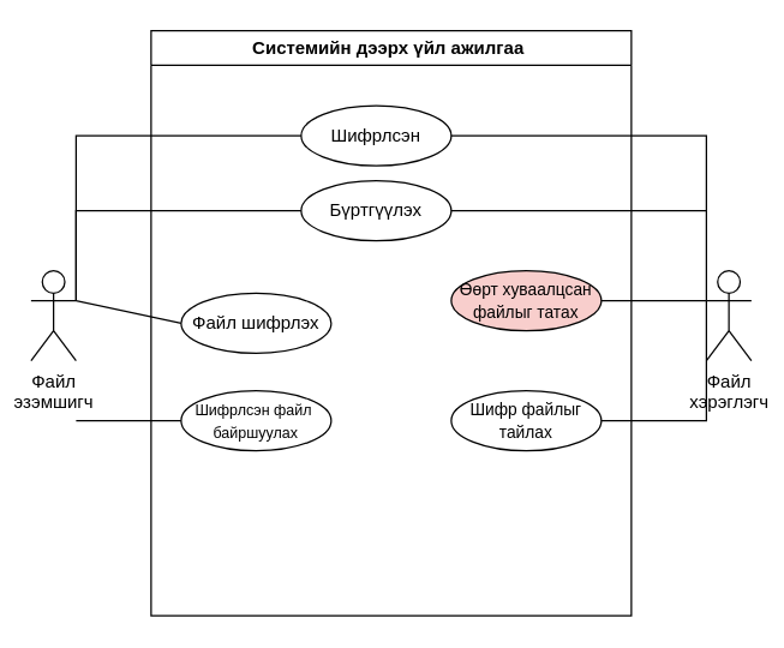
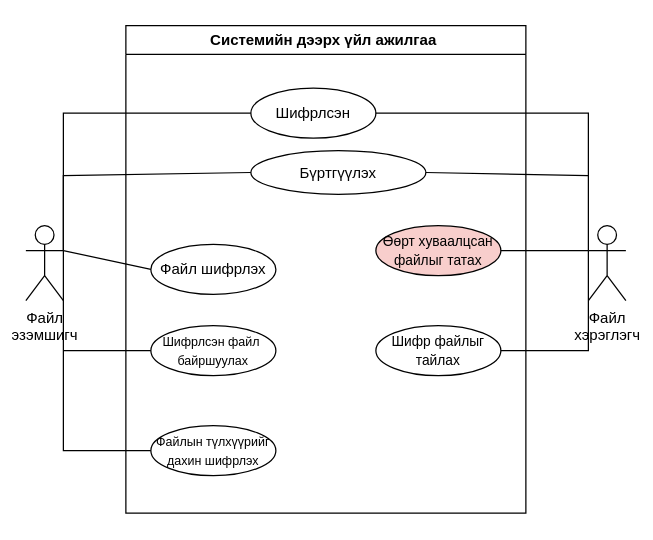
  <mxCell id="0" />
  <mxCell id="1" parent="0" />
  <mxCell id="2" value="Файл&lt;br&gt;эзэмшигч" style="shape=umlActor;verticalLabelPosition=bottom;verticalAlign=top;html=1;outlineConnect=0;" vertex="1" parent="1"><mxGeometry x="20" y="180" width="30" height="60" as="geometry" /></mxCell>
  <mxCell id="3" value="Файл&lt;br&gt;хэрэглэгч" style="shape=umlActor;verticalLabelPosition=bottom;verticalAlign=top;html=1;outlineConnect=0;" vertex="1" parent="1"><mxGeometry x="470" y="180" width="30" height="60" as="geometry" /></mxCell>
  <mxCell id="4" value="Системийн дээрх үйл ажилгаа&amp;nbsp;" style="swimlane;whiteSpace=wrap;html=1;" vertex="1" parent="1"><mxGeometry x="100" y="20" width="320" height="390" as="geometry" /></mxCell>
  <mxCell id="5" value="&lt;font style=&quot;font-size: 10px;&quot;&gt;Шифрлсэн файл&amp;nbsp; байршуулах&lt;/font&gt;" style="ellipse;whiteSpace=wrap;html=1;" vertex="1" parent="4"><mxGeometry x="20" y="240" width="100" height="40" as="geometry" /></mxCell>
  <mxCell id="6" value="&lt;font style=&quot;font-size: 12px;&quot;&gt;Шифрлсэн&lt;/font&gt;" style="ellipse;whiteSpace=wrap;html=1;" vertex="1" parent="4"><mxGeometry x="100" y="50" width="100" height="40" as="geometry" /></mxCell>
- <mxCell id="7" value="Бүртгүүлэх" style="ellipse;whiteSpace=wrap;html=1;" vertex="1" parent="4"><mxGeometry x="100" y="100" width="100" height="40" as="geometry" /></mxCell>
+ <mxCell id="7" value="Бүртгүүлэх" style="ellipse;whiteSpace=wrap;html=1;" vertex="1" parent="4"><mxGeometry x="100" y="100" width="140" height="35" as="geometry" /></mxCell>
  <mxCell id="8" value="Файл шифрлэх" style="ellipse;whiteSpace=wrap;html=1;" vertex="1" parent="4"><mxGeometry x="20" y="175" width="100" height="40" as="geometry" /></mxCell>
+ <mxCell id="9" value="&lt;font style=&quot;font-size: 10px;&quot;&gt;Файлын түлхүүрийг дахин шифрлэх&lt;/font&gt;" style="ellipse;whiteSpace=wrap;html=1;" vertex="1" parent="4"><mxGeometry x="20" y="320" width="100" height="40" as="geometry" /></mxCell>
  <mxCell id="10" value="&lt;font style=&quot;font-size: 11px;&quot;&gt;Өөрт хуваалцсан файлыг татах&lt;/font&gt;" style="ellipse;whiteSpace=wrap;html=1;fillColor=#f8cecc;" vertex="1" parent="4"><mxGeometry x="200" y="160" width="100" height="40" as="geometry" /></mxCell>
  <mxCell id="11" value="&lt;font style=&quot;font-size: 11px;&quot;&gt;Шифр файлыг тайлах&lt;/font&gt;" style="ellipse;whiteSpace=wrap;html=1;" vertex="1" parent="4"><mxGeometry x="200" y="240" width="100" height="40" as="geometry" /></mxCell>
  <mxCell id="12" value="" style="endArrow=none;html=1;rounded=0;exitX=1;exitY=0.333;exitDx=0;exitDy=0;exitPerimeter=0;entryX=0;entryY=0.5;entryDx=0;entryDy=0;" edge="1" parent="1" source="2" target="6"><mxGeometry width="50" height="50" relative="1" as="geometry"><mxPoint x="300" y="290" as="sourcePoint" /><mxPoint x="350" y="240" as="targetPoint" /><Array as="points"><mxPoint x="50" y="90" /></Array></mxGeometry></mxCell>
  <mxCell id="13" value="" style="endArrow=none;html=1;rounded=0;entryX=0;entryY=0.5;entryDx=0;entryDy=0;" edge="1" parent="1" target="7"><mxGeometry width="50" height="50" relative="1" as="geometry"><mxPoint x="50" y="200" as="sourcePoint" /><mxPoint x="350" y="240" as="targetPoint" /><Array as="points"><mxPoint x="50" y="140" /></Array></mxGeometry></mxCell>
  <mxCell id="14" value="" style="endArrow=none;html=1;rounded=0;entryX=0;entryY=0.5;entryDx=0;entryDy=0;exitX=1;exitY=0.333;exitDx=0;exitDy=0;exitPerimeter=0;" edge="1" parent="1" source="2" target="8"><mxGeometry width="50" height="50" relative="1" as="geometry"><mxPoint x="300" y="290" as="sourcePoint" /><mxPoint x="350" y="240" as="targetPoint" /></mxGeometry></mxCell>
+ <mxCell id="15" value="" style="endArrow=none;html=1;rounded=0;entryX=0;entryY=0.5;entryDx=0;entryDy=0;exitX=1;exitY=0.333;exitDx=0;exitDy=0;exitPerimeter=0;" edge="1" parent="1" source="2" target="9"><mxGeometry width="50" height="50" relative="1" as="geometry"><mxPoint x="300" y="290" as="sourcePoint" /><mxPoint x="350" y="240" as="targetPoint" /><Array as="points"><mxPoint x="50" y="360" /></Array></mxGeometry></mxCell>
  <mxCell id="16" value="" style="endArrow=none;html=1;rounded=0;entryX=0;entryY=0.5;entryDx=0;entryDy=0;" edge="1" parent="1" target="5"><mxGeometry width="50" height="50" relative="1" as="geometry"><mxPoint x="50" y="280" as="sourcePoint" /><mxPoint x="350" y="240" as="targetPoint" /></mxGeometry></mxCell>
  <mxCell id="17" value="" style="endArrow=none;html=1;rounded=0;entryX=1;entryY=0.5;entryDx=0;entryDy=0;exitX=0;exitY=0.333;exitDx=0;exitDy=0;exitPerimeter=0;" edge="1" parent="1" source="3" target="6"><mxGeometry width="50" height="50" relative="1" as="geometry"><mxPoint x="300" y="290" as="sourcePoint" /><mxPoint x="350" y="240" as="targetPoint" /><Array as="points"><mxPoint x="470" y="90" /></Array></mxGeometry></mxCell>
  <mxCell id="18" value="" style="endArrow=none;html=1;rounded=0;entryX=1;entryY=0.5;entryDx=0;entryDy=0;" edge="1" parent="1" target="7"><mxGeometry width="50" height="50" relative="1" as="geometry"><mxPoint x="470" y="140" as="sourcePoint" /><mxPoint x="350" y="240" as="targetPoint" /></mxGeometry></mxCell>
  <mxCell id="19" value="" style="endArrow=none;html=1;rounded=0;entryX=1;entryY=0.5;entryDx=0;entryDy=0;exitX=0;exitY=0.333;exitDx=0;exitDy=0;exitPerimeter=0;" edge="1" parent="1" source="3" target="10"><mxGeometry width="50" height="50" relative="1" as="geometry"><mxPoint x="300" y="290" as="sourcePoint" /><mxPoint x="350" y="240" as="targetPoint" /></mxGeometry></mxCell>
  <mxCell id="20" value="" style="endArrow=none;html=1;rounded=0;entryX=1;entryY=0.5;entryDx=0;entryDy=0;exitX=0;exitY=0.333;exitDx=0;exitDy=0;exitPerimeter=0;" edge="1" parent="1" source="3" target="11"><mxGeometry width="50" height="50" relative="1" as="geometry"><mxPoint x="300" y="290" as="sourcePoint" /><mxPoint x="350" y="240" as="targetPoint" /><Array as="points"><mxPoint x="470" y="280" /></Array></mxGeometry></mxCell>
